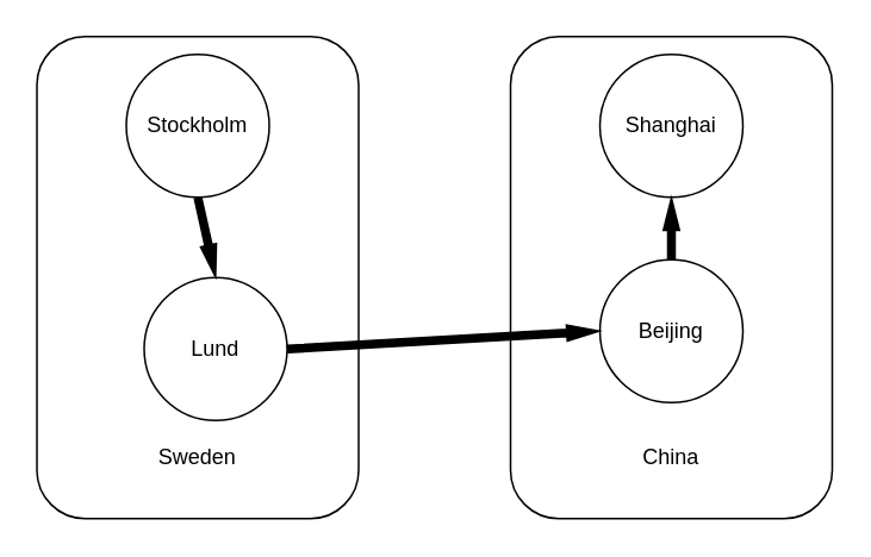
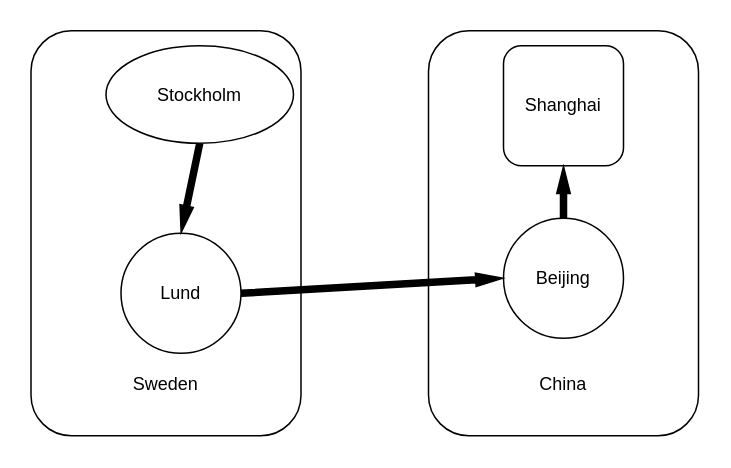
  <mxCell id="0" />
  <mxCell id="1" parent="0" />
  <mxCell id="2" value="&lt;div&gt;&lt;br&gt;&lt;/div&gt;&lt;div&gt;&lt;br&gt;&lt;/div&gt;&lt;div&gt;&lt;br&gt;&lt;/div&gt;&lt;div&gt;&lt;br&gt;&lt;/div&gt;&lt;div&gt;&lt;br&gt;&lt;/div&gt;&lt;div&gt;&lt;br&gt;&lt;/div&gt;&lt;div&gt;&lt;br&gt;&lt;/div&gt;&lt;div&gt;&lt;br&gt;&lt;/div&gt;&lt;div&gt;&lt;br&gt;&lt;/div&gt;&lt;div&gt;&lt;br&gt;&lt;/div&gt;&lt;div&gt;&lt;br&gt;&lt;/div&gt;&lt;div&gt;&lt;br&gt;&lt;/div&gt;&lt;div&gt;&lt;br&gt;&lt;/div&gt;&lt;div&gt;&lt;br&gt;&lt;/div&gt;&lt;div&gt;&lt;span style=&quot;background-color: initial;&quot;&gt;Sweden&lt;/span&gt;&lt;br&gt;&lt;/div&gt;" style="rounded=1;whiteSpace=wrap;html=1;" vertex="1" parent="1"><mxGeometry x="20" y="20" width="180" height="270" as="geometry" /></mxCell>
- <mxCell id="3" value="Stockholm" style="ellipse;whiteSpace=wrap;html=1;aspect=fixed;" vertex="1" parent="1"><mxGeometry x="70" y="30" width="80" height="80" as="geometry" /></mxCell>
+ <mxCell id="3" value="Stockholm" style="ellipse;whiteSpace=wrap;html=1;aspect=fixed;" vertex="1" parent="1"><mxGeometry x="70" y="30" width="125" height="65" as="geometry" /></mxCell>
  <mxCell id="4" value="Lund" style="ellipse;whiteSpace=wrap;html=1;aspect=fixed;" vertex="1" parent="1"><mxGeometry x="80" y="155" width="80" height="80" as="geometry" /></mxCell>
  <mxCell id="5" value="&lt;div&gt;&lt;br&gt;&lt;/div&gt;&lt;div&gt;&lt;br&gt;&lt;/div&gt;&lt;div&gt;&lt;br&gt;&lt;/div&gt;&lt;div&gt;&lt;br&gt;&lt;/div&gt;&lt;div&gt;&lt;br&gt;&lt;/div&gt;&lt;div&gt;&lt;br&gt;&lt;/div&gt;&lt;div&gt;&lt;br&gt;&lt;/div&gt;&lt;div&gt;&lt;br&gt;&lt;/div&gt;&lt;div&gt;&lt;br&gt;&lt;/div&gt;&lt;div&gt;&lt;br&gt;&lt;/div&gt;&lt;div&gt;&lt;br&gt;&lt;/div&gt;&lt;div&gt;&lt;br&gt;&lt;/div&gt;&lt;div&gt;&lt;br&gt;&lt;/div&gt;&lt;div&gt;&lt;br&gt;&lt;/div&gt;&lt;div&gt;China&lt;/div&gt;" style="rounded=1;whiteSpace=wrap;html=1;" vertex="1" parent="1"><mxGeometry x="285" y="20" width="180" height="270" as="geometry" /></mxCell>
- <mxCell id="6" value="Shanghai" style="ellipse;whiteSpace=wrap;html=1;aspect=fixed;" vertex="1" parent="1"><mxGeometry x="335" y="30" width="80" height="80" as="geometry" /></mxCell>
+ <mxCell id="6" value="Shanghai" style="whiteSpace=wrap;html=1;aspect=fixed;rounded=1;" vertex="1" parent="1"><mxGeometry x="335" y="30" width="80" height="80" as="geometry" /></mxCell>
  <mxCell id="7" value="Beijing" style="ellipse;whiteSpace=wrap;html=1;aspect=fixed;" vertex="1" parent="1"><mxGeometry x="335" y="145" width="80" height="80" as="geometry" /></mxCell>
  <mxCell id="8" value="" style="shape=flexArrow;endArrow=classic;html=1;rounded=0;exitX=0.5;exitY=1;exitDx=0;exitDy=0;entryX=0.5;entryY=0;entryDx=0;entryDy=0;width=4;endSize=5.67;endWidth=4;fillColor=#000000;" edge="1" parent="1" source="3" target="4"><mxGeometry width="50" height="50" relative="1" as="geometry"><mxPoint x="305" y="300" as="sourcePoint" /><mxPoint x="355" y="250" as="targetPoint" /></mxGeometry></mxCell>
  <mxCell id="9" value="" style="shape=flexArrow;endArrow=classic;html=1;rounded=0;exitX=1;exitY=0.5;exitDx=0;exitDy=0;entryX=0;entryY=0.5;entryDx=0;entryDy=0;width=4;endSize=5.67;endWidth=4;fillColor=#000000;" edge="1" parent="1" source="4" target="7"><mxGeometry width="50" height="50" relative="1" as="geometry"><mxPoint x="120" y="120" as="sourcePoint" /><mxPoint x="120" y="170" as="targetPoint" /></mxGeometry></mxCell>
  <mxCell id="10" value="" style="shape=flexArrow;endArrow=classic;html=1;rounded=0;exitX=0.5;exitY=0;exitDx=0;exitDy=0;entryX=0.5;entryY=1;entryDx=0;entryDy=0;width=4;endSize=5.67;endWidth=4;fillColor=#000000;" edge="1" parent="1" source="7" target="6"><mxGeometry width="50" height="50" relative="1" as="geometry"><mxPoint x="130" y="130" as="sourcePoint" /><mxPoint x="130" y="180" as="targetPoint" /></mxGeometry></mxCell>
